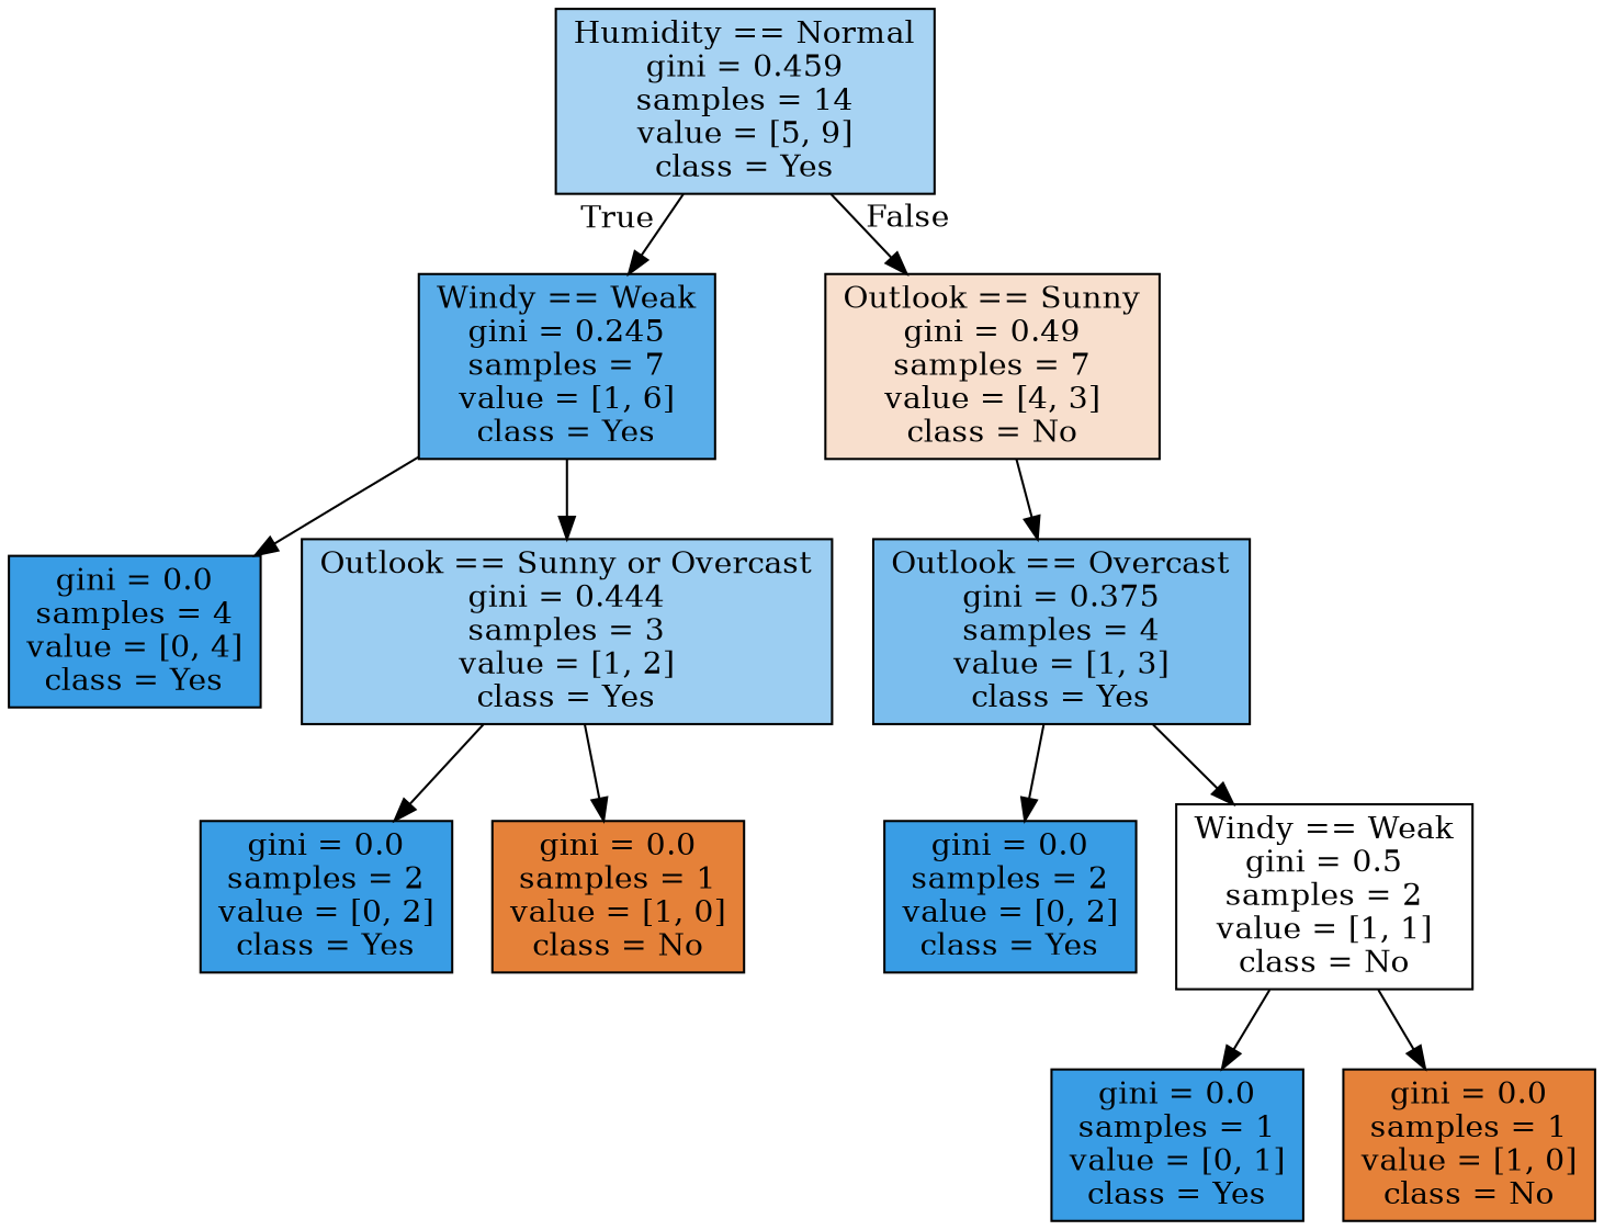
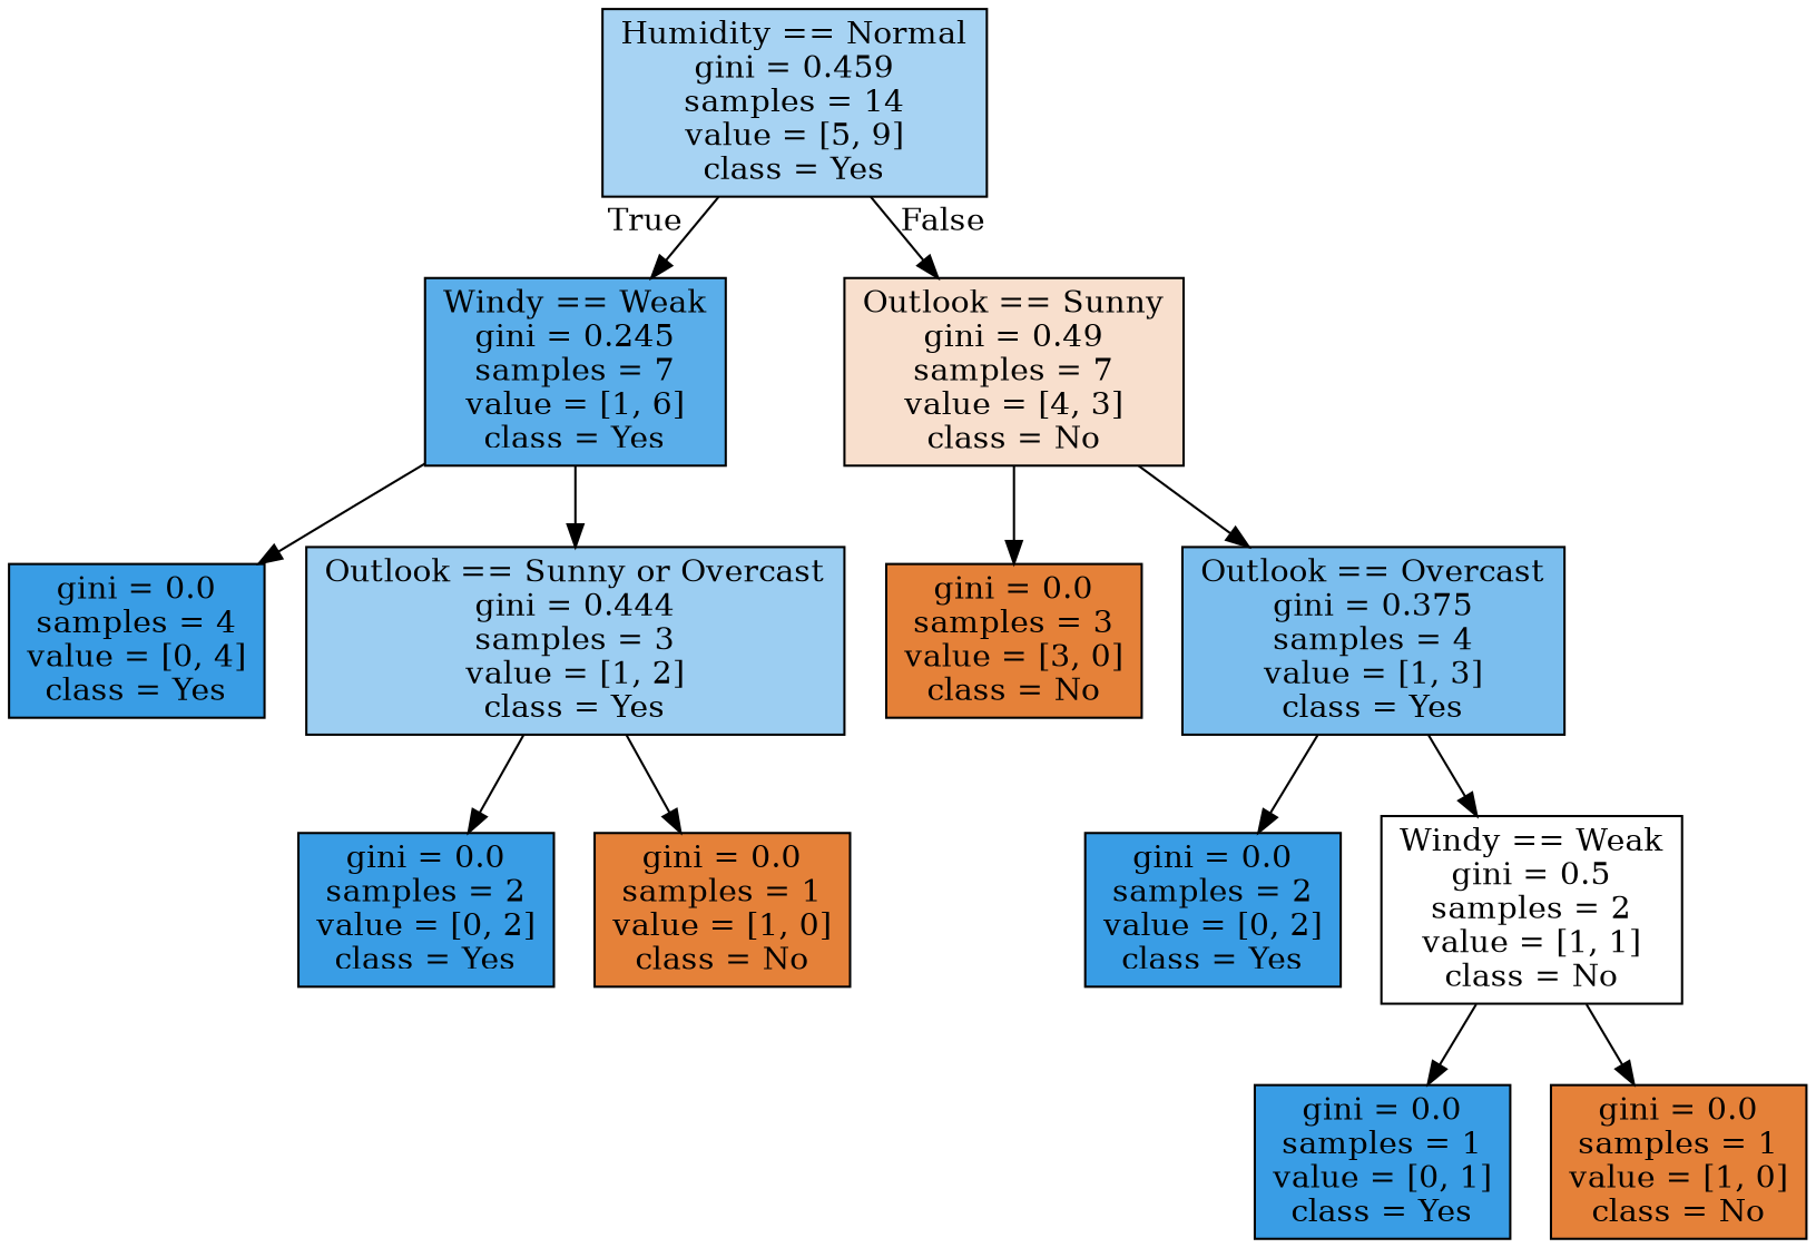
  digraph {
    node [color=black fillcolor="#399de5ff" shape=box style=filled]
    n1 [fillcolor="#399de571" label="Humidity == Normal\ngini = 0.459\nsamples = 14\nvalue = [5, 9]\nclass = Yes"]
    n2 [fillcolor="#399de5d4" label="Windy == Weak\ngini = 0.245\nsamples = 7\nvalue = [1, 6]\nclass = Yes"]
    n3 [fillcolor="#e5813940" label="Outlook == Sunny\ngini = 0.49\nsamples = 7\nvalue = [4, 3]\nclass = No"]
    n4 [label="gini = 0.0\nsamples = 4\nvalue = [0, 4]\nclass = Yes"]
    n5 [fillcolor="#399de57f" label="Outlook == Sunny or Overcast\ngini = 0.444\nsamples = 3\nvalue = [1, 2]\nclass = Yes"]
    n6 [label="gini = 0.0\nsamples = 2\nvalue = [0, 2]\nclass = Yes"]
    n7 [fillcolor="#e58139ff" label="gini = 0.0\nsamples = 1\nvalue = [1, 0]\nclass = No"]
+   n8 [fillcolor="#e58139ff" label="gini = 0.0\nsamples = 3\nvalue = [3, 0]\nclass = No"]
    n9 [fillcolor="#399de5aa" label="Outlook == Overcast\ngini = 0.375\nsamples = 4\nvalue = [1, 3]\nclass = Yes"]
    n10 [label="gini = 0.0\nsamples = 2\nvalue = [0, 2]\nclass = Yes"]
    n11 [fillcolor="#e5813900" label="Windy == Weak\ngini = 0.5\nsamples = 2\nvalue = [1, 1]\nclass = No"]
    n12 [label="gini = 0.0\nsamples = 1\nvalue = [0, 1]\nclass = Yes"]
    n13 [fillcolor="#e58139ff" label="gini = 0.0\nsamples = 1\nvalue = [1, 0]\nclass = No"]
    n1 -> n2 [headlabel=True labelangle=45 labeldistance=2.5]
    n1 -> n3 [headlabel=False labelangle=-45 labeldistance=2.5]
    n2 -> n4
    n2 -> n5
+   n3 -> n8
    n3 -> n9
    n5 -> n6
    n5 -> n7
    n9 -> n10
    n9 -> n11
    n11 -> n12
    n11 -> n13
  }
